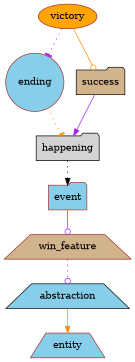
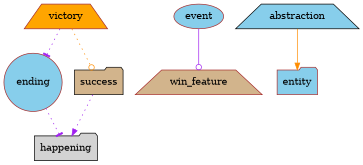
  digraph {
    node [color=brown fillcolor=skyblue shape=trapezium style=filled]
    edge [arrowhead=odot color=purple style=dotted]
-   victory [fillcolor=orange shape=ellipse]
+   victory [fillcolor=orange]
    ending [shape=circle]
    success [color=black fillcolor=tan shape=folder]
    happening [color=black fillcolor=lightgrey shape=folder]
-   event [shape=folder]
+   event [shape=ellipse]
    n6 [fillcolor=tan label=win_feature]
    abstraction [color=black]
-   entity
+   entity [shape=folder]
    victory -> ending [arrowhead=tee]
-   victory -> success [color=darkorange style=solid]
-   ending -> happening [arrowhead=tee color=darkorange]
-   success -> happening [arrowhead=normal style=solid]
-   happening -> event [arrowhead=normal color=black]
+   victory -> success [color=darkorange]
+   ending -> happening [arrowhead=tee]
+   success -> happening [arrowhead=normal]
    event -> n6 [style=solid]
-   n6 -> abstraction
    abstraction -> entity [arrowhead=normal color=darkorange style=solid]
  }
